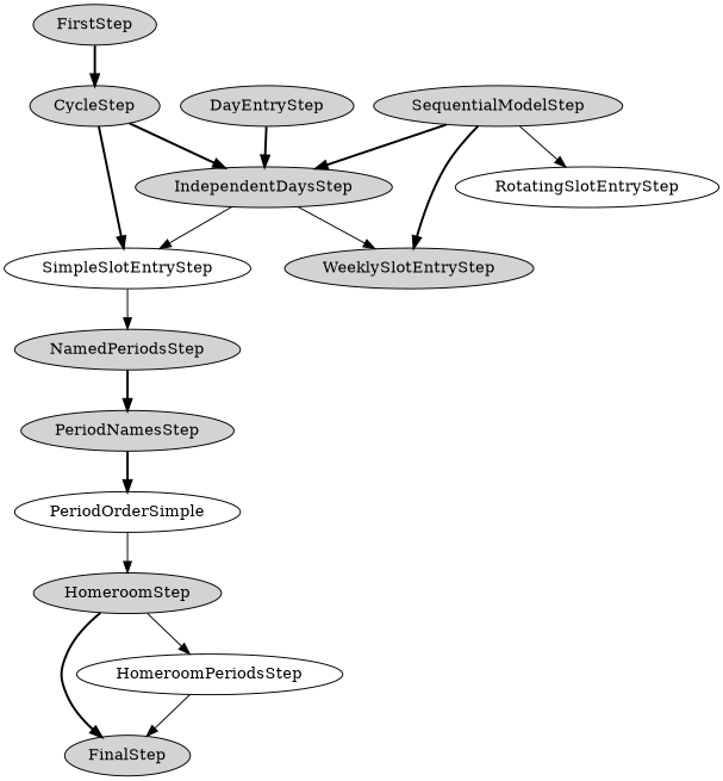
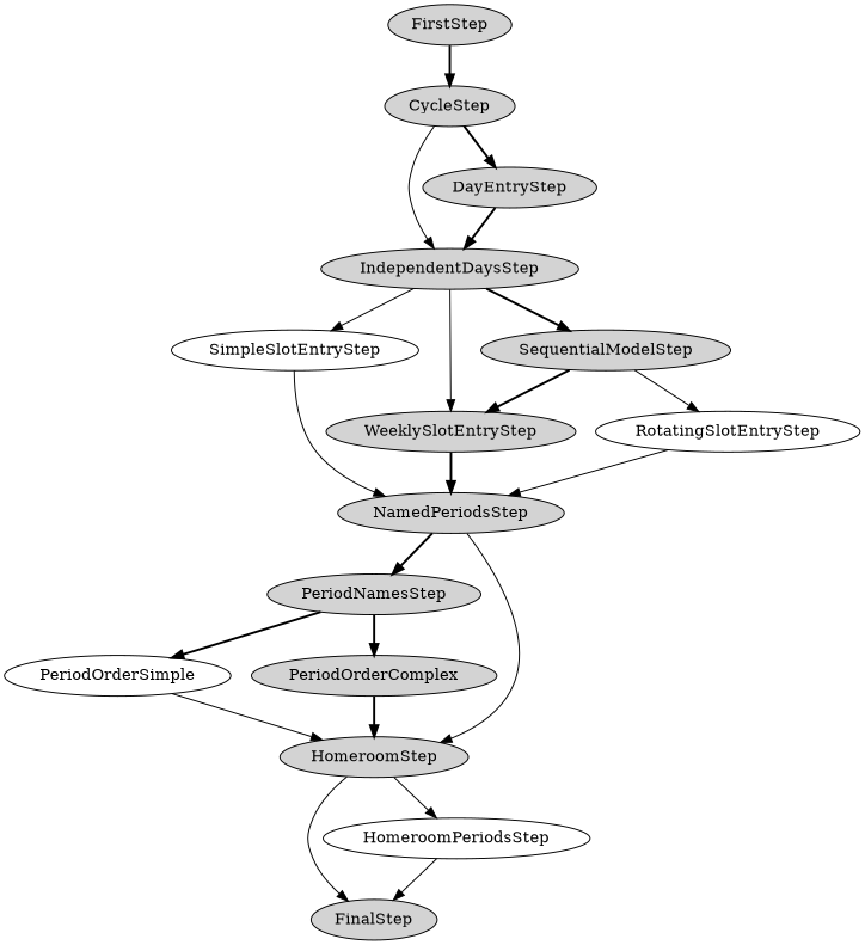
  digraph {
    node [style=filled]
    edge [style=bold]
    FirstStep
    CycleStep
    IndependentDaysStep
    DayEntryStep
    SimpleSlotEntryStep [style=""]
    WeeklySlotEntryStep
    SequentialModelStep
    NamedPeriodsStep
    RotatingSlotEntryStep [style=""]
    PeriodNamesStep
    HomeroomStep
    PeriodOrderSimple [style=""]
+   PeriodOrderComplex
    FinalStep
    HomeroomPeriodsStep [style=""]
    FirstStep -> CycleStep
-   CycleStep -> IndependentDaysStep
-   CycleStep -> SimpleSlotEntryStep
+   CycleStep -> IndependentDaysStep [style=""]
+   CycleStep -> DayEntryStep
    IndependentDaysStep -> SimpleSlotEntryStep [style=""]
    IndependentDaysStep -> WeeklySlotEntryStep [style=""]
-   SequentialModelStep -> IndependentDaysStep
+   IndependentDaysStep -> SequentialModelStep
    DayEntryStep -> IndependentDaysStep
    SimpleSlotEntryStep -> NamedPeriodsStep [style=""]
+   WeeklySlotEntryStep -> NamedPeriodsStep
    SequentialModelStep -> WeeklySlotEntryStep
    SequentialModelStep -> RotatingSlotEntryStep [style=""]
    NamedPeriodsStep -> PeriodNamesStep
+   NamedPeriodsStep -> HomeroomStep [style=""]
+   RotatingSlotEntryStep -> NamedPeriodsStep [style=""]
    PeriodNamesStep -> PeriodOrderSimple
-   HomeroomStep -> FinalStep
+   PeriodNamesStep -> PeriodOrderComplex
+   HomeroomStep -> FinalStep [style=solid]
    HomeroomStep -> HomeroomPeriodsStep [style=""]
    PeriodOrderSimple -> HomeroomStep [style=""]
+   PeriodOrderComplex -> HomeroomStep
    HomeroomPeriodsStep -> FinalStep [style=""]
  }
